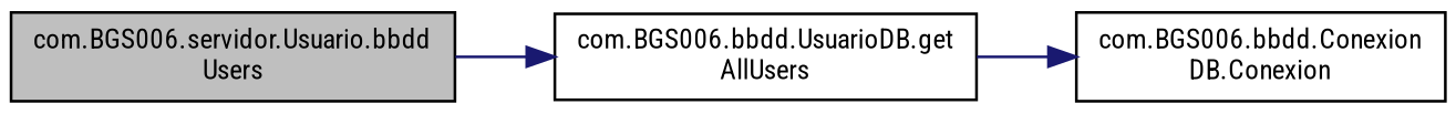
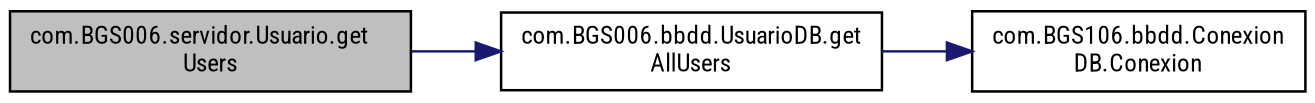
  digraph {
    fontname="Roboto Condensed"
    rankdir=LR
    node [color=black fillcolor=white fontname="Roboto Condensed" fontsize=10 shape=record style=filled]
    edge [color=midnightblue fontname="Roboto Condensed" fontsize=10 labelfontname=Helvetica labelfontsize=10 style=solid]
-   n1 [fillcolor=grey75 fontcolor=black height=0.2 label="com.BGS006.servidor.Usuario.bbdd\lUsers" width=0.4]
+   n1 [fillcolor=grey75 fontcolor=black height=0.2 label="com.BGS006.servidor.Usuario.get\lUsers" width=0.4]
    n2 [height=0.2 label="com.BGS006.bbdd.UsuarioDB.get\lAllUsers" width=0.4]
-   n3 [height=0.2 label="com.BGS006.bbdd.Conexion\lDB.Conexion" width=0.4]
+   n3 [height=0.2 label="com.BGS106.bbdd.Conexion\lDB.Conexion" width=0.4]
    n1 -> n2
    n2 -> n3
  }
